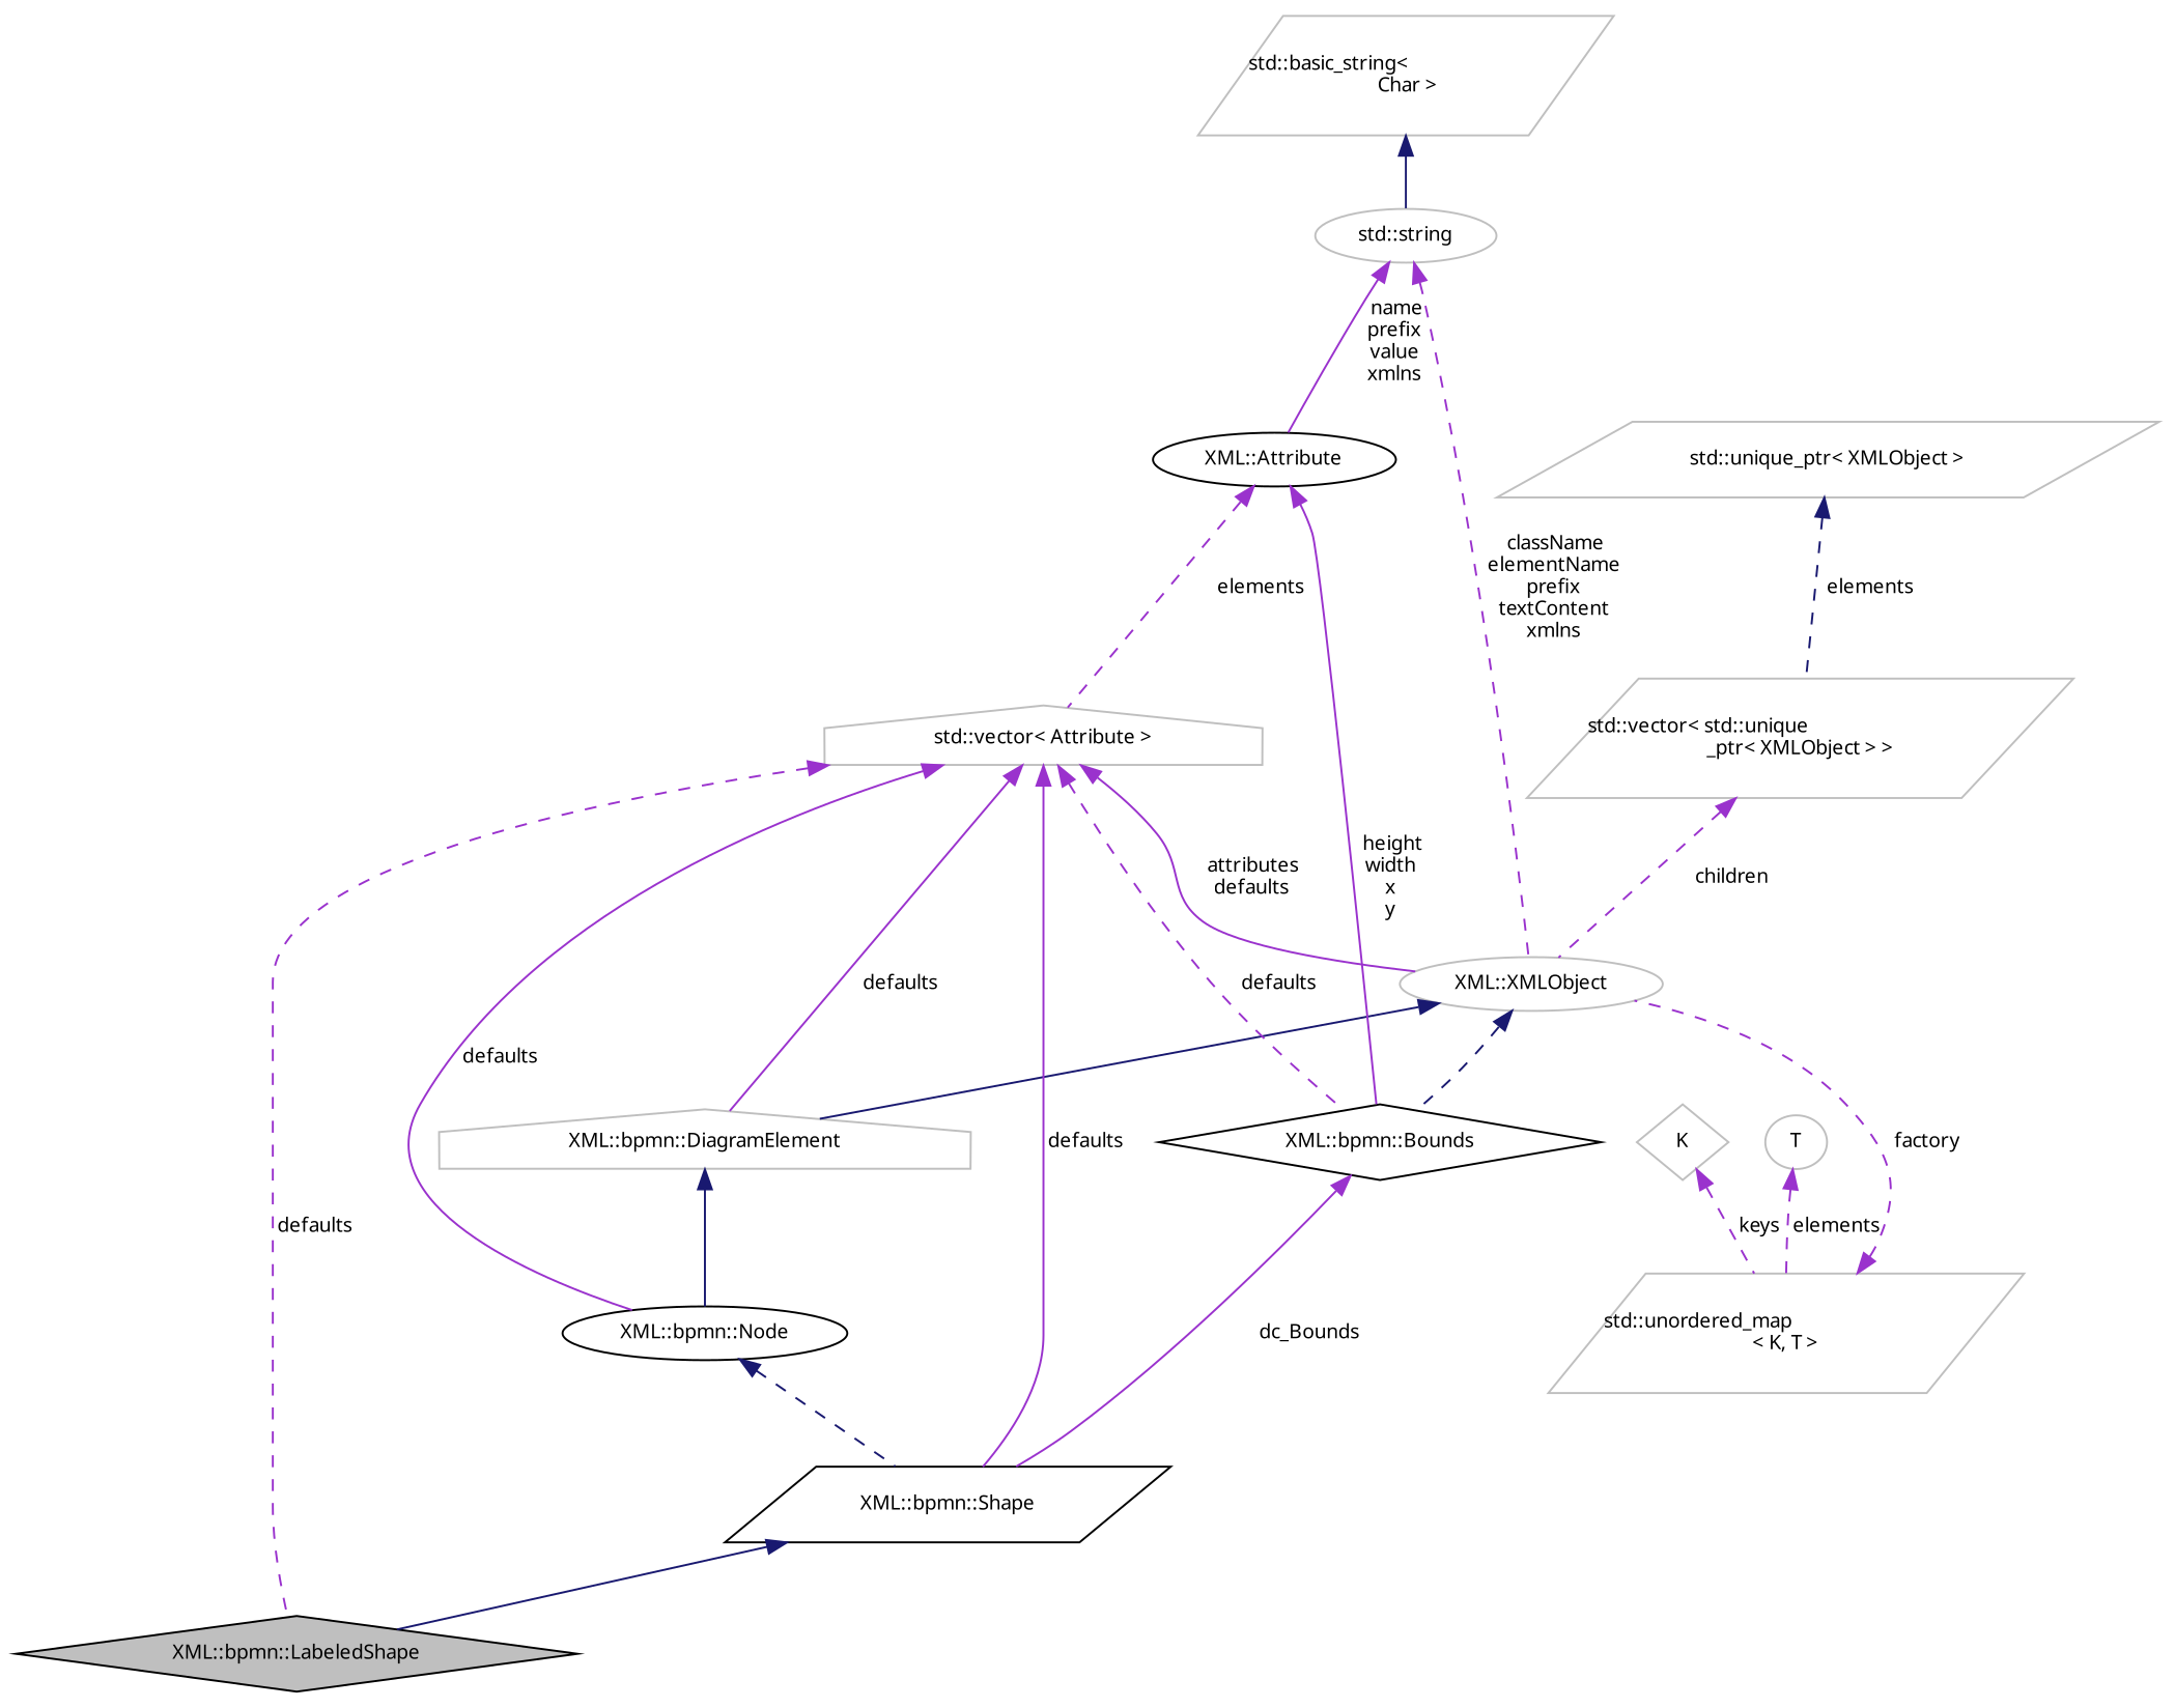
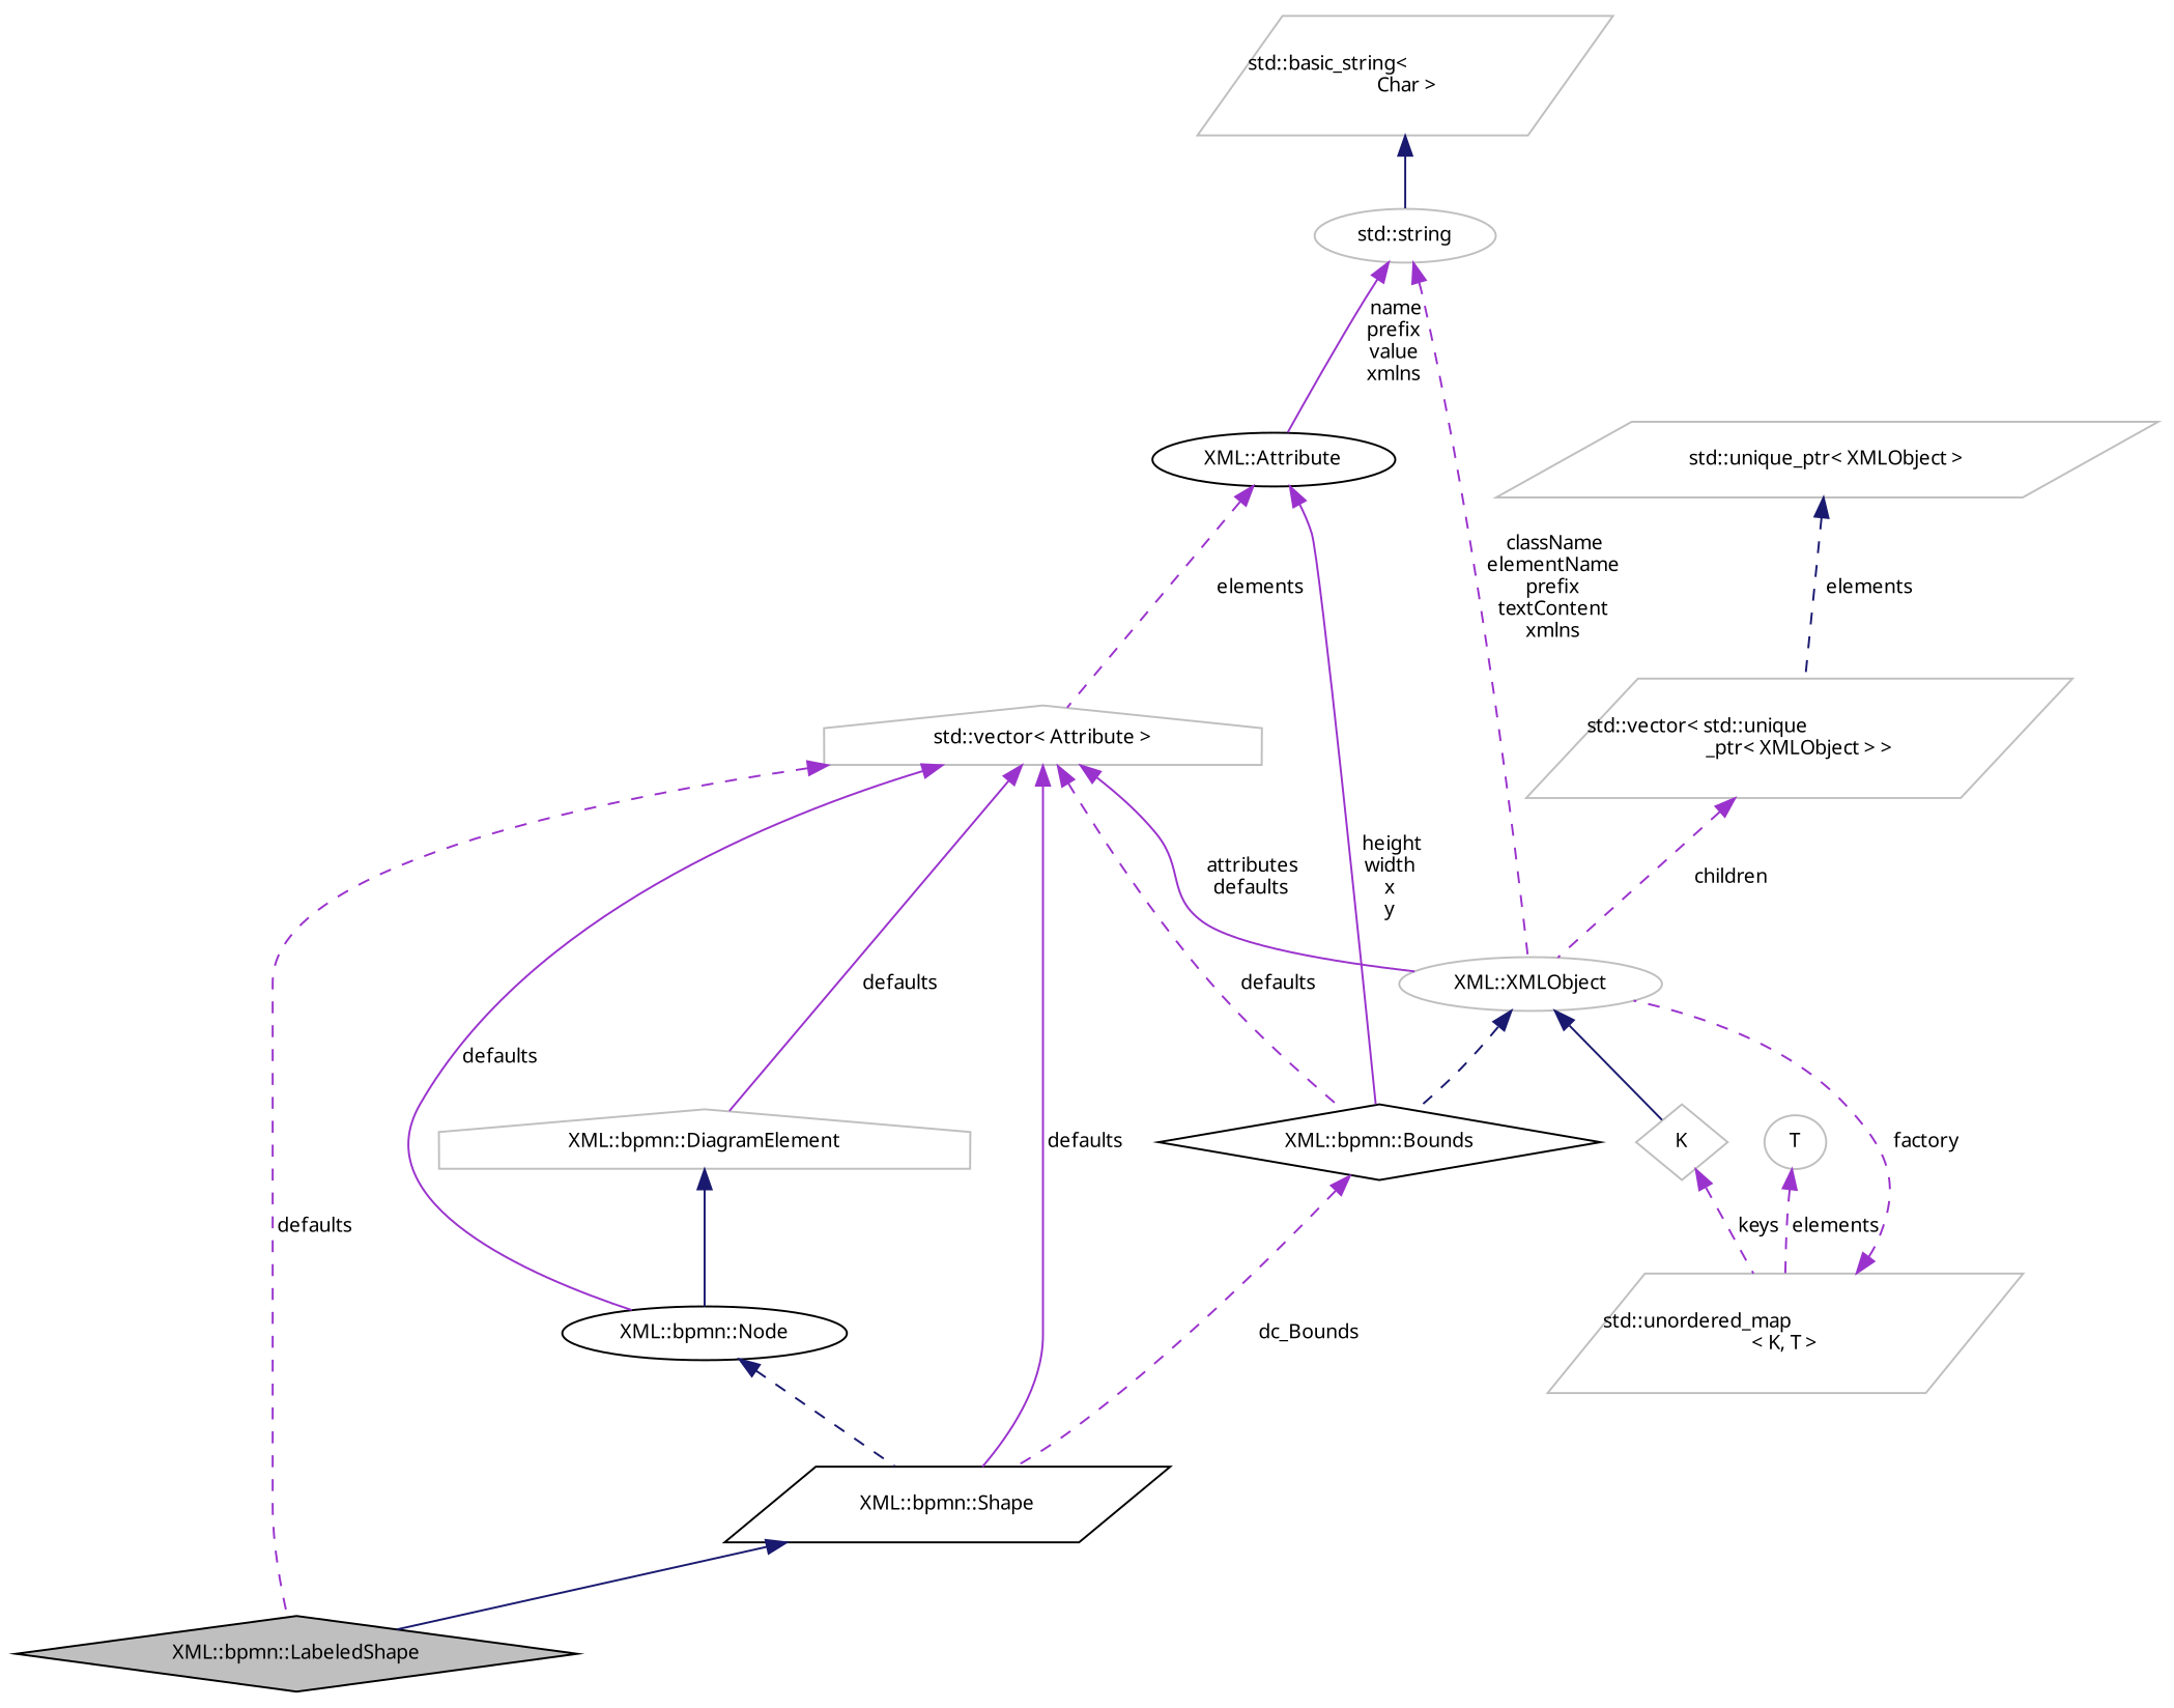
  digraph {
    fontname="Noto Sans"
    node [color=grey75 fillcolor=white fontname="Noto Sans" fontsize=10 shape=parallelogram style=filled]
    edge [color=darkorchid3 dir=back fontname="Noto Sans" fontsize=10 labelfontname=Helvetica labelfontsize=10 style=solid]
    n1 [color=black fillcolor=grey75 fontcolor=black height=0.2 label="XML::bpmn::LabeledShape" shape=diamond width=0.4]
    n2 [color=black height=0.2 label="XML::bpmn::Shape" width=0.4]
    n3 [color=black height=0.2 label="XML::bpmn::Node" shape=ellipse width=0.4]
    n4 [height=0.2 label="XML::bpmn::DiagramElement" shape=house width=0.4]
    n5 [height=0.2 label="XML::XMLObject" shape=ellipse width=0.4]
    n6 [color=black height=0.2 label="XML::bpmn::Bounds" shape=diamond width=0.4]
    n7 [height=0.2 label="std::vector\< Attribute \>" shape=house width=0.4]
    n8 [color=black height=0.2 label="XML::Attribute" shape=ellipse width=0.4]
    n9 [height=0.2 label="std::string" shape=ellipse width=0.4]
    n10 [height=0.2 label="std::basic_string\<\l Char \>" width=0.4]
    n11 [height=0.2 label="std::vector\< std::unique\l_ptr\< XMLObject \> \>" width=0.4]
    n12 [height=0.2 label="std::unique_ptr\< XMLObject \>" width=0.4]
    n13 [height=0.2 label="std::unordered_map\l\< K, T \>" width=0.4]
    n14 [height=0.2 label=K shape=diamond width=0.4]
    n15 [height=0.2 label=T shape=ellipse width=0.4]
    n2 -> n1 [color=midnightblue]
    n3 -> n2 [color=midnightblue style=dashed]
    n4 -> n3 [color=midnightblue]
-   n5 -> n4 [color=midnightblue]
+   n5 -> n14 [color=midnightblue]
    n5 -> n6 [color=midnightblue style=dashed]
-   n6 -> n2 [label=" dc_Bounds"]
+   n6 -> n2 [label=" dc_Bounds" style=dashed]
    n7 -> n1 [label=" defaults" style=dashed]
    n7 -> n2 [label=" defaults"]
    n7 -> n3 [label=" defaults"]
    n7 -> n4 [label=" defaults"]
    n7 -> n5 [label=" attributes\ndefaults"]
    n7 -> n6 [label=" defaults" style=dashed]
    n8 -> n6 [label=" height\nwidth\nx\ny"]
    n8 -> n7 [label=" elements" style=dashed]
    n9 -> n5 [label=" className\nelementName\nprefix\ntextContent\nxmlns" style=dashed]
    n9 -> n8 [label=" name\nprefix\nvalue\nxmlns"]
    n10 -> n9 [color=midnightblue]
    n11 -> n5 [label=" children" style=dashed]
    n12 -> n11 [color=midnightblue label=" elements" style=dashed]
    n13 -> n5 [label=" factory" style=dashed]
    n14 -> n13 [label=" keys" style=dashed]
    n15 -> n13 [label=" elements" style=dashed]
  }
